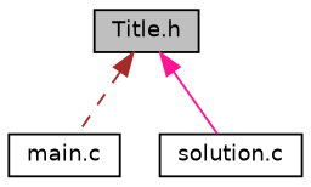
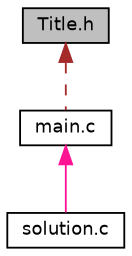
  digraph {
    node [color=black fillcolor=white fontname=Helvetica fontsize=10 shape=record style=filled]
    edge [dir=back fontname=Helvetica fontsize=10 labelfontname=Helvetica labelfontsize=10]
    n1 [fillcolor=grey75 fontcolor=black height=0.2 label="Title.h" width=0.4]
    n2 [height=0.2 label="main.c" width=0.4]
    n3 [height=0.2 label="solution.c" width=0.4]
    n1 -> n2 [color=brown style=dashed]
-   n1 -> n3 [color=deeppink style=solid]
+   n2 -> n3 [color=deeppink style=solid]
  }
